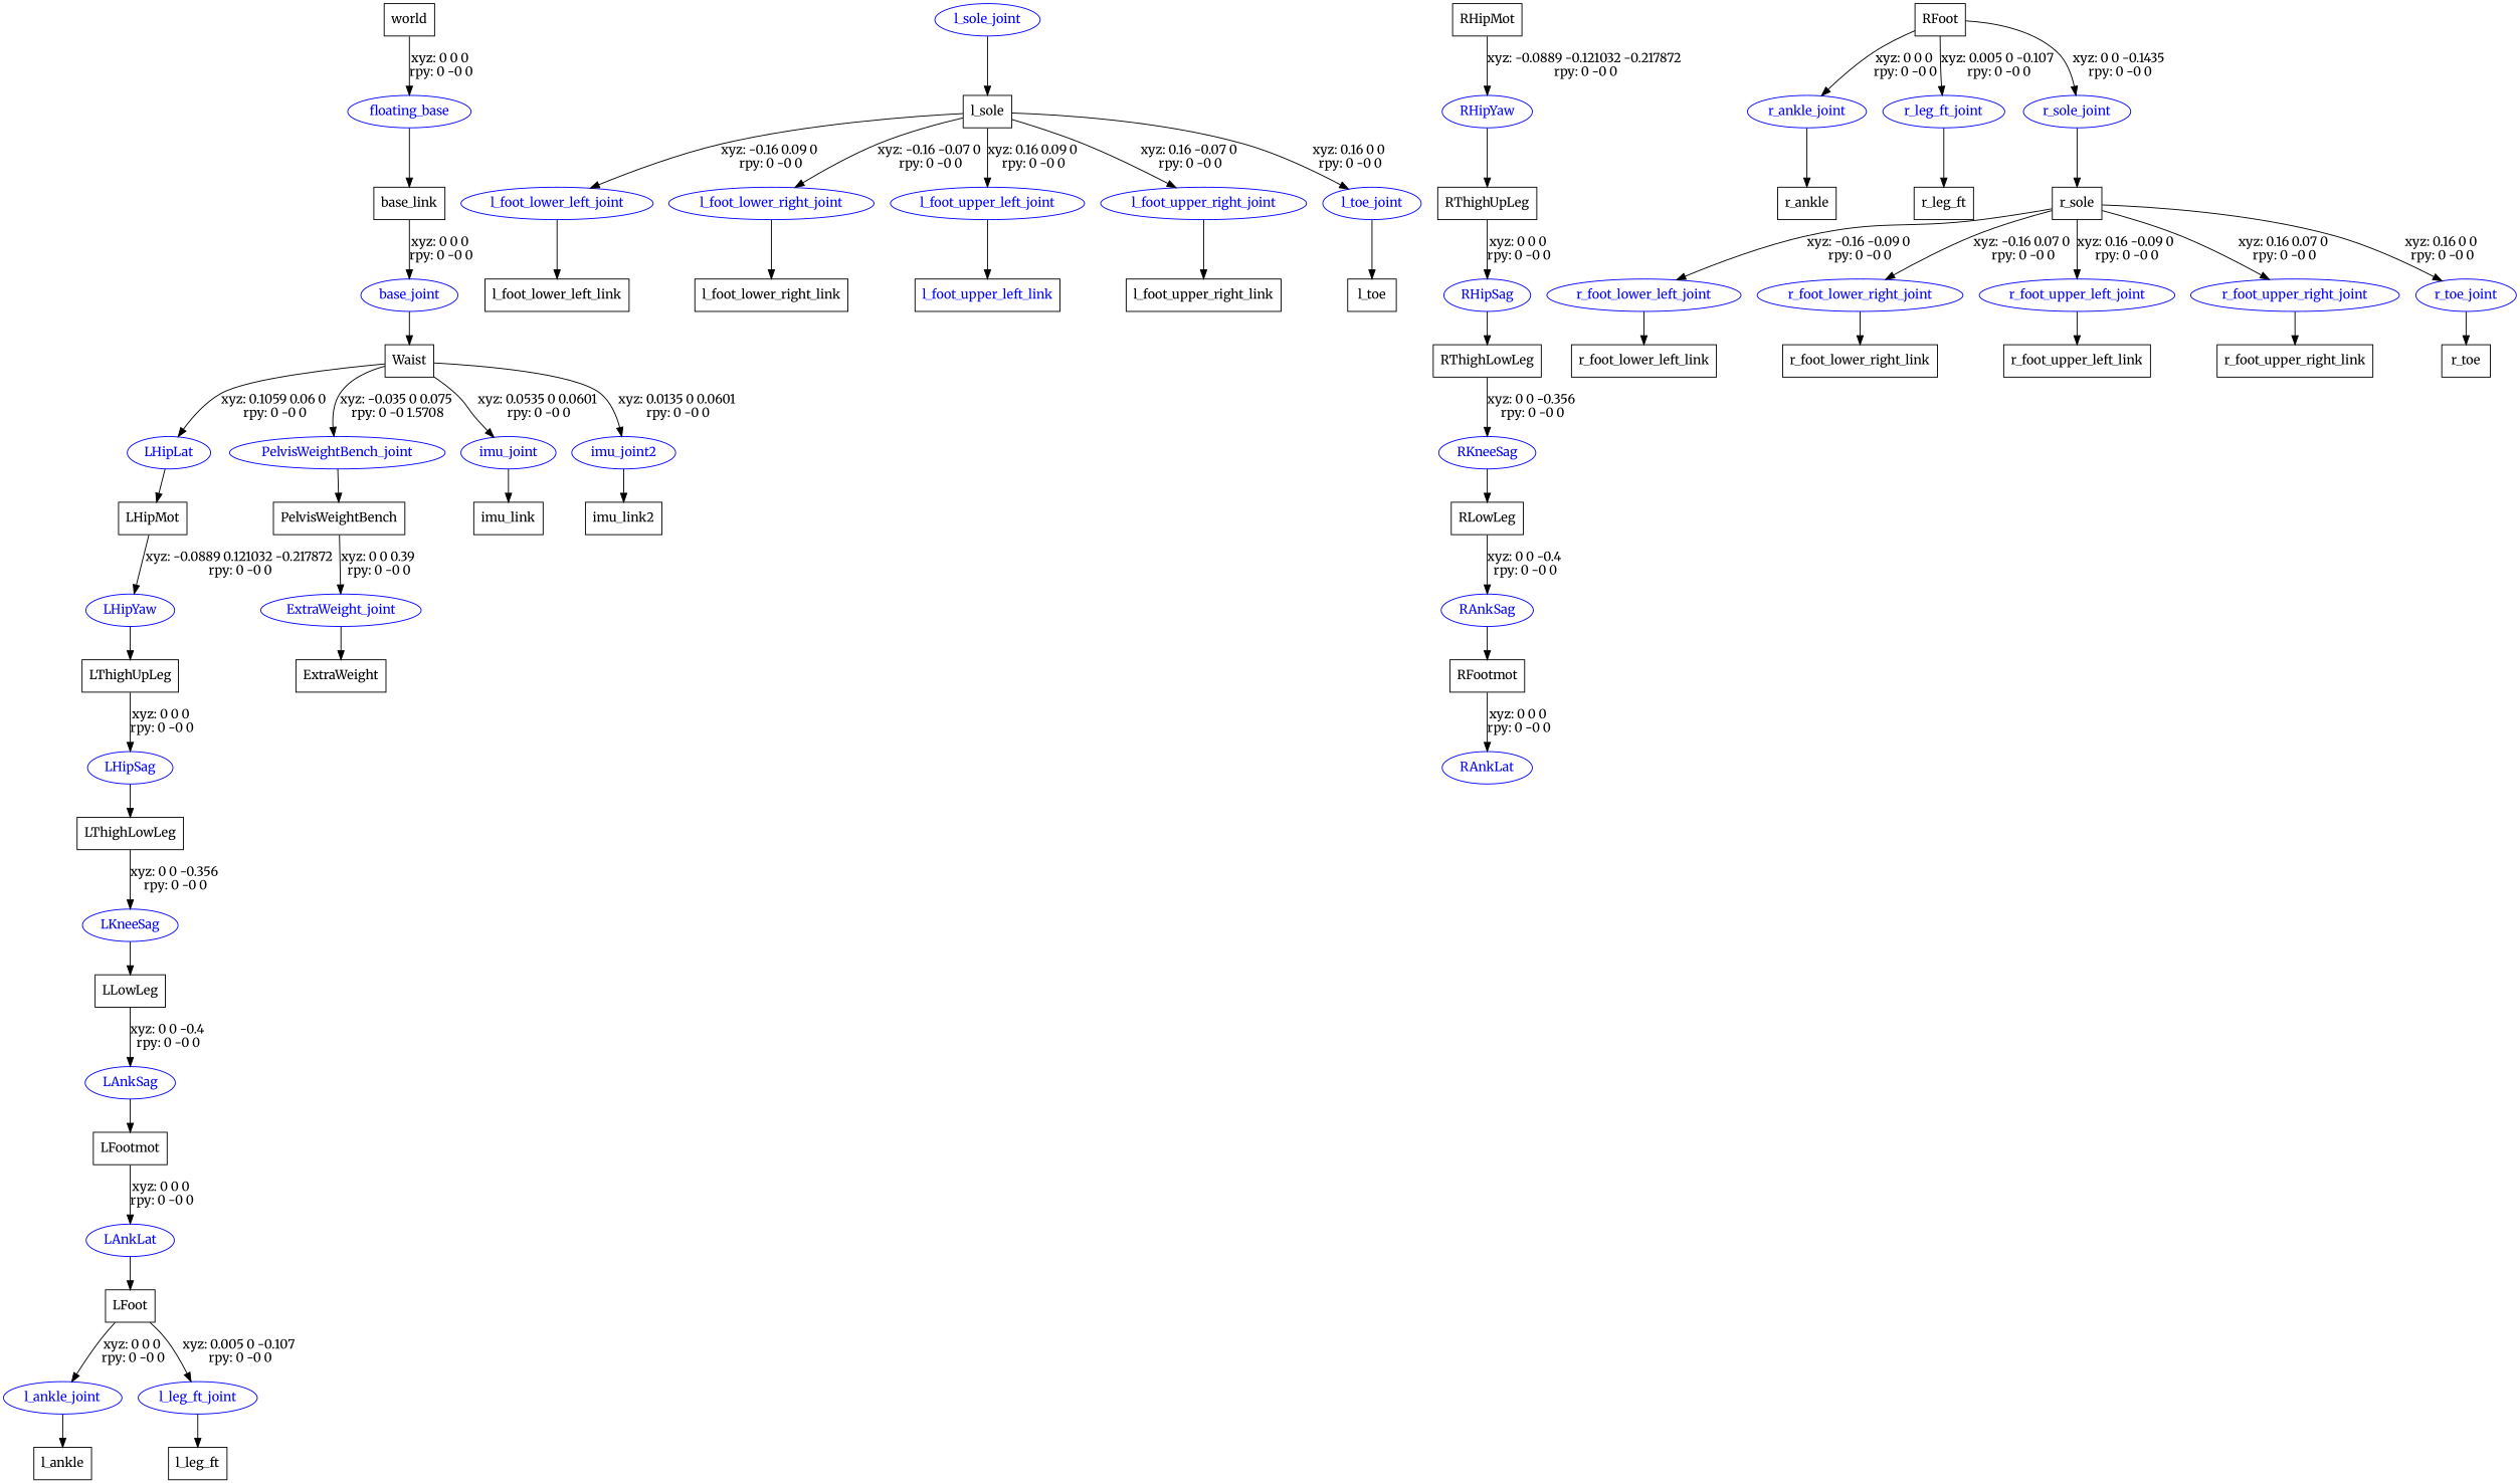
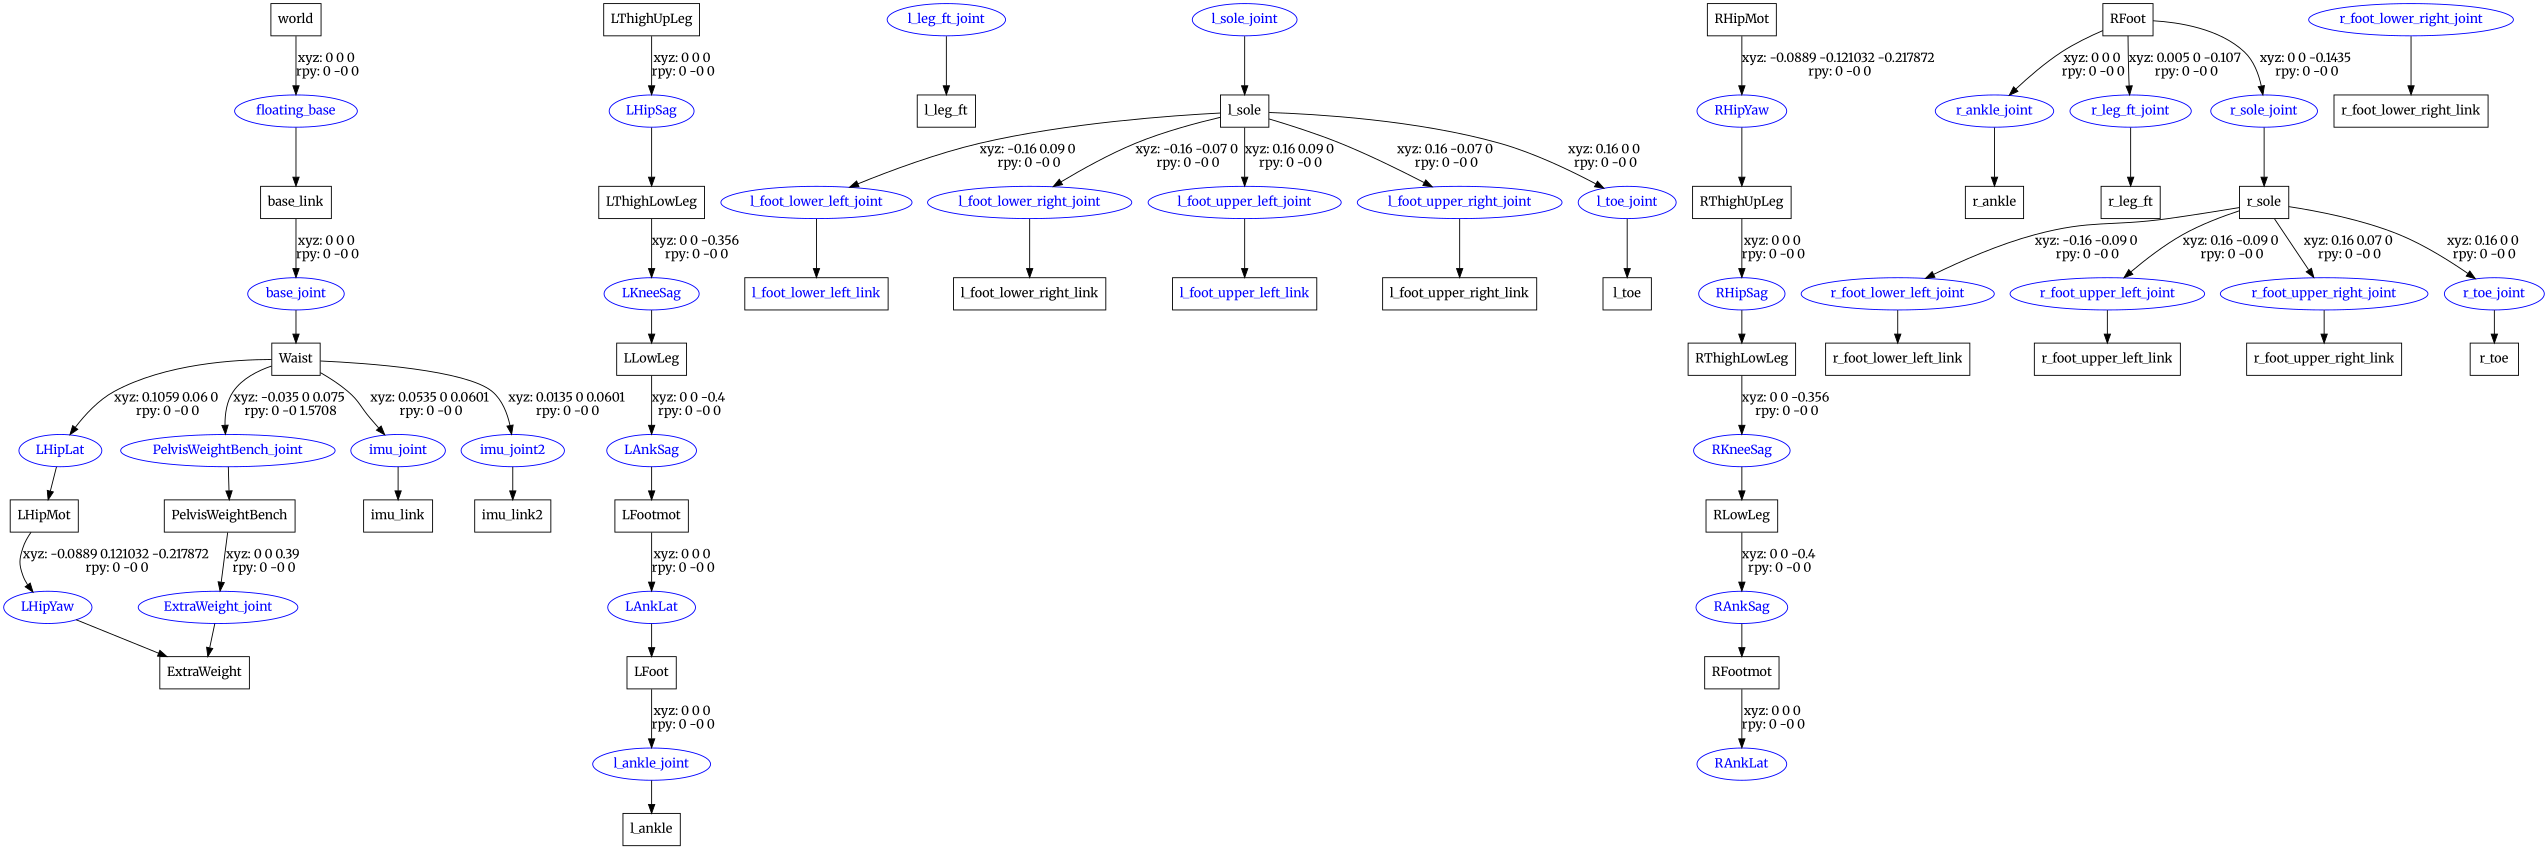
  digraph {
    fontname=Merriweather
    node [fontname=Merriweather shape=box]
    edge [fontname=Merriweather]
    n1 [label=world]
    floating_base [color=blue fontcolor=blue shape=ellipse]
    n3 [label=base_link]
    base_joint [color=blue fontcolor=blue shape=ellipse]
    n5 [label=Waist]
    LHipLat [color=blue fontcolor=blue shape=ellipse]
    PelvisWeightBench_joint [color=blue fontcolor=blue shape=ellipse]
    imu_joint [color=blue fontcolor=blue shape=ellipse]
    imu_joint2 [color=blue fontcolor=blue shape=ellipse]
    n10 [label=LHipMot]
    n11 [label=PelvisWeightBench]
    n12 [label=imu_link]
    n13 [label=imu_link2]
    LHipYaw [color=blue fontcolor=blue shape=ellipse]
    n15 [label=LThighUpLeg]
    LHipSag [color=blue fontcolor=blue shape=ellipse]
    n17 [label=LThighLowLeg]
    LKneeSag [color=blue fontcolor=blue shape=ellipse]
    n19 [label=LLowLeg]
    LAnkSag [color=blue fontcolor=blue shape=ellipse]
    n21 [label=LFootmot]
    LAnkLat [color=blue fontcolor=blue shape=ellipse]
    n23 [label=LFoot]
    l_ankle_joint [color=blue fontcolor=blue shape=ellipse]
    l_leg_ft_joint [color=blue fontcolor=blue shape=ellipse]
    n26 [label=l_ankle]
    n27 [label=l_leg_ft]
    l_sole_joint [color=blue fontcolor=blue shape=ellipse]
    n29 [label=l_sole]
    l_foot_lower_left_joint [color=blue fontcolor=blue shape=ellipse]
    l_foot_lower_right_joint [color=blue fontcolor=blue shape=ellipse]
    l_foot_upper_left_joint [color=blue fontcolor=blue shape=ellipse]
    l_foot_upper_right_joint [color=blue fontcolor=blue shape=ellipse]
    l_toe_joint [color=blue fontcolor=blue shape=ellipse]
-   n35 [label=l_foot_lower_left_link]
+   n35 [label=l_foot_lower_left_link fontcolor=blue]
    n36 [label=l_foot_lower_right_link]
    n37 [fontcolor=blue label=l_foot_upper_left_link]
    n38 [label=l_foot_upper_right_link]
    n39 [label=l_toe]
    ExtraWeight_joint [color=blue fontcolor=blue shape=ellipse]
    n41 [label=ExtraWeight]
    n42 [label=RHipMot]
    RHipYaw [color=blue fontcolor=blue shape=ellipse]
    n44 [label=RThighUpLeg]
    RHipSag [color=blue fontcolor=blue shape=ellipse]
    n46 [label=RThighLowLeg]
    RKneeSag [color=blue fontcolor=blue shape=ellipse]
    n48 [label=RLowLeg]
    RAnkSag [color=blue fontcolor=blue shape=ellipse]
    n50 [label=RFootmot]
    RAnkLat [color=blue fontcolor=blue shape=ellipse]
    n52 [label=RFoot]
    r_ankle_joint [color=blue fontcolor=blue shape=ellipse]
    r_leg_ft_joint [color=blue fontcolor=blue shape=ellipse]
    r_sole_joint [color=blue fontcolor=blue shape=ellipse]
    n56 [label=r_ankle]
    n57 [label=r_leg_ft]
    n58 [label=r_sole]
    r_foot_lower_left_joint [color=blue fontcolor=blue shape=ellipse]
    r_foot_lower_right_joint [color=blue fontcolor=blue shape=ellipse]
    r_foot_upper_left_joint [color=blue fontcolor=blue shape=ellipse]
    r_foot_upper_right_joint [color=blue fontcolor=blue shape=ellipse]
    r_toe_joint [color=blue fontcolor=blue shape=ellipse]
    n64 [label=r_foot_lower_left_link]
    n65 [label=r_foot_lower_right_link]
    n66 [label=r_foot_upper_left_link]
    n67 [label=r_foot_upper_right_link]
    n68 [label=r_toe]
    n1 -> floating_base [label="xyz: 0 0 0 \nrpy: 0 -0 0"]
    floating_base -> n3
    n3 -> base_joint [label="xyz: 0 0 0 \nrpy: 0 -0 0"]
    base_joint -> n5
    n5 -> LHipLat [label="xyz: 0.1059 0.06 0 \nrpy: 0 -0 0"]
    n5 -> PelvisWeightBench_joint [label="xyz: -0.035 0 0.075 \nrpy: 0 -0 1.5708"]
    n5 -> imu_joint [label="xyz: 0.0535 0 0.0601 \nrpy: 0 -0 0"]
    n5 -> imu_joint2 [label="xyz: 0.0135 0 0.0601 \nrpy: 0 -0 0"]
    LHipLat -> n10
    PelvisWeightBench_joint -> n11
    imu_joint -> n12
    imu_joint2 -> n13
    n10 -> LHipYaw [label="xyz: -0.0889 0.121032 -0.217872 \nrpy: 0 -0 0"]
    n11 -> ExtraWeight_joint [label="xyz: 0 0 0.39 \nrpy: 0 -0 0"]
-   LHipYaw -> n15
+   LHipYaw -> n41
    n15 -> LHipSag [label="xyz: 0 0 0 \nrpy: 0 -0 0"]
    LHipSag -> n17
    n17 -> LKneeSag [label="xyz: 0 0 -0.356 \nrpy: 0 -0 0"]
    LKneeSag -> n19
    n19 -> LAnkSag [label="xyz: 0 0 -0.4 \nrpy: 0 -0 0"]
    LAnkSag -> n21
    n21 -> LAnkLat [label="xyz: 0 0 0 \nrpy: 0 -0 0"]
    LAnkLat -> n23
    n23 -> l_ankle_joint [label="xyz: 0 0 0 \nrpy: 0 -0 0"]
-   n23 -> l_leg_ft_joint [label="xyz: 0.005 0 -0.107 \nrpy: 0 -0 0"]
    l_ankle_joint -> n26
    l_leg_ft_joint -> n27
    l_sole_joint -> n29
    n29 -> l_foot_lower_left_joint [label="xyz: -0.16 0.09 0 \nrpy: 0 -0 0"]
    n29 -> l_foot_lower_right_joint [label="xyz: -0.16 -0.07 0 \nrpy: 0 -0 0"]
    n29 -> l_foot_upper_left_joint [label="xyz: 0.16 0.09 0 \nrpy: 0 -0 0"]
    n29 -> l_foot_upper_right_joint [label="xyz: 0.16 -0.07 0 \nrpy: 0 -0 0"]
    n29 -> l_toe_joint [label="xyz: 0.16 0 0 \nrpy: 0 -0 0"]
    l_foot_lower_left_joint -> n35
    l_foot_lower_right_joint -> n36
    l_foot_upper_left_joint -> n37
    l_foot_upper_right_joint -> n38
    l_toe_joint -> n39
    ExtraWeight_joint -> n41
    n42 -> RHipYaw [label="xyz: -0.0889 -0.121032 -0.217872 \nrpy: 0 -0 0"]
    RHipYaw -> n44
    n44 -> RHipSag [label="xyz: 0 0 0 \nrpy: 0 -0 0"]
    RHipSag -> n46
    n46 -> RKneeSag [label="xyz: 0 0 -0.356 \nrpy: 0 -0 0"]
    RKneeSag -> n48
    n48 -> RAnkSag [label="xyz: 0 0 -0.4 \nrpy: 0 -0 0"]
    RAnkSag -> n50
    n50 -> RAnkLat [label="xyz: 0 0 0 \nrpy: 0 -0 0"]
    n52 -> r_ankle_joint [label="xyz: 0 0 0 \nrpy: 0 -0 0"]
    n52 -> r_leg_ft_joint [label="xyz: 0.005 0 -0.107 \nrpy: 0 -0 0"]
    n52 -> r_sole_joint [label="xyz: 0 0 -0.1435 \nrpy: 0 -0 0"]
    r_ankle_joint -> n56
    r_leg_ft_joint -> n57
    r_sole_joint -> n58
    n58 -> r_foot_lower_left_joint [label="xyz: -0.16 -0.09 0 \nrpy: 0 -0 0"]
-   n58 -> r_foot_lower_right_joint [label="xyz: -0.16 0.07 0 \nrpy: 0 -0 0"]
    n58 -> r_foot_upper_left_joint [label="xyz: 0.16 -0.09 0 \nrpy: 0 -0 0"]
    n58 -> r_foot_upper_right_joint [label="xyz: 0.16 0.07 0 \nrpy: 0 -0 0"]
    n58 -> r_toe_joint [label="xyz: 0.16 0 0 \nrpy: 0 -0 0"]
    r_foot_lower_left_joint -> n64
    r_foot_lower_right_joint -> n65
    r_foot_upper_left_joint -> n66
    r_foot_upper_right_joint -> n67
    r_toe_joint -> n68
  }
